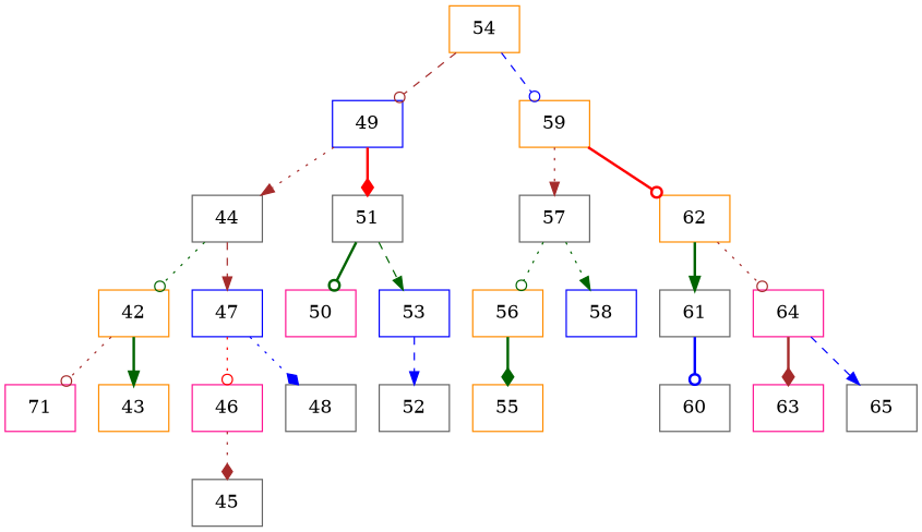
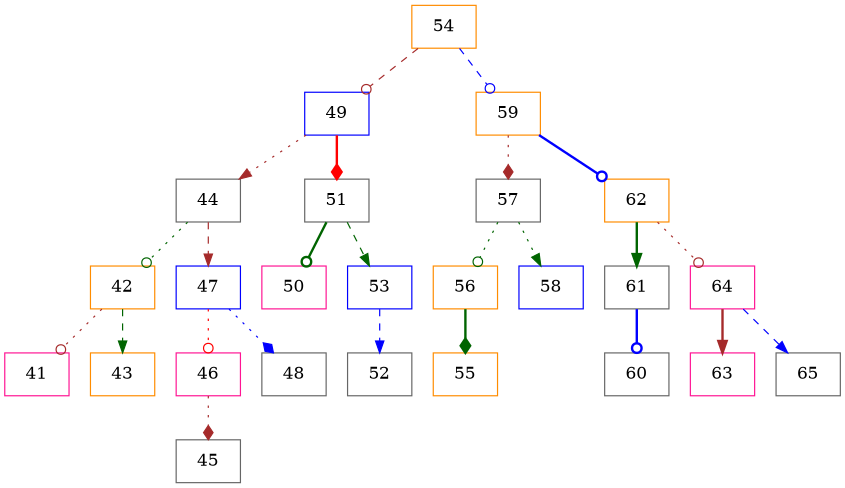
  digraph {
    concentrate=true
    rankdir=UD
    node [color=gray40 shape=record]
    edge [arrowhead=odot color=brown style=dotted]
    n1 [color=darkorange label=54]
    n2 [color=blue label=49]
    n3 [color=darkorange label=59]
    n4 [label=44]
    n5 [label=51]
    n6 [label=57]
    n7 [color=darkorange label=62]
    n8 [color=darkorange label=42]
    n9 [color=blue label=47]
    n10 [color=deeppink label=50]
    n11 [color=blue label=53]
-   n12 [color=deeppink label=71]
+   n12 [color=deeppink label=41]
    n13 [color=darkorange label=43]
    n14 [color=deeppink label=46]
    n15 [label=48]
    n16 [label=45]
    n17 [label=52]
    n18 [color=darkorange label=56]
    n19 [color=blue label=58]
    n20 [label=61]
    n21 [color=deeppink label=64]
    n22 [color=darkorange label=55]
    n23 [label=60]
    n24 [color=deeppink label=63]
    n25 [label=65]
    n1 -> n2 [style=dashed]
    n1 -> n3 [color=blue style=dashed]
    n2 -> n4 [arrowhead=normal]
    n2 -> n5 [arrowhead=diamond color=red style=bold]
-   n3 -> n6 [arrowhead=normal]
-   n3 -> n7 [color=red style=bold]
+   n3 -> n6 [arrowhead=diamond]
+   n3 -> n7 [color=blue style=bold]
    n4 -> n8 [color=darkgreen]
    n4 -> n9 [arrowhead=normal style=dashed]
    n5 -> n10 [color=darkgreen style=bold]
    n5 -> n11 [arrowhead=normal color=darkgreen style=dashed]
    n6 -> n18 [color=darkgreen]
    n6 -> n19 [arrowhead=normal color=darkgreen]
    n7 -> n20 [arrowhead=normal color=darkgreen style=bold]
    n7 -> n21
    n8 -> n12
-   n8 -> n13 [arrowhead=normal color=darkgreen style=bold]
+   n8 -> n13 [arrowhead=normal color=darkgreen style=dashed]
    n9 -> n14 [color=red]
    n9 -> n15 [arrowhead=diamond color=blue]
    n11 -> n17 [arrowhead=normal color=blue style=dashed]
    n14 -> n16 [arrowhead=diamond]
    n18 -> n22 [arrowhead=diamond color=darkgreen style=bold]
    n20 -> n23 [color=blue style=bold]
-   n21 -> n24 [arrowhead=diamond style=bold]
+   n21 -> n24 [arrowhead=normal style=bold]
    n21 -> n25 [arrowhead=normal color=blue style=dashed]
  }
